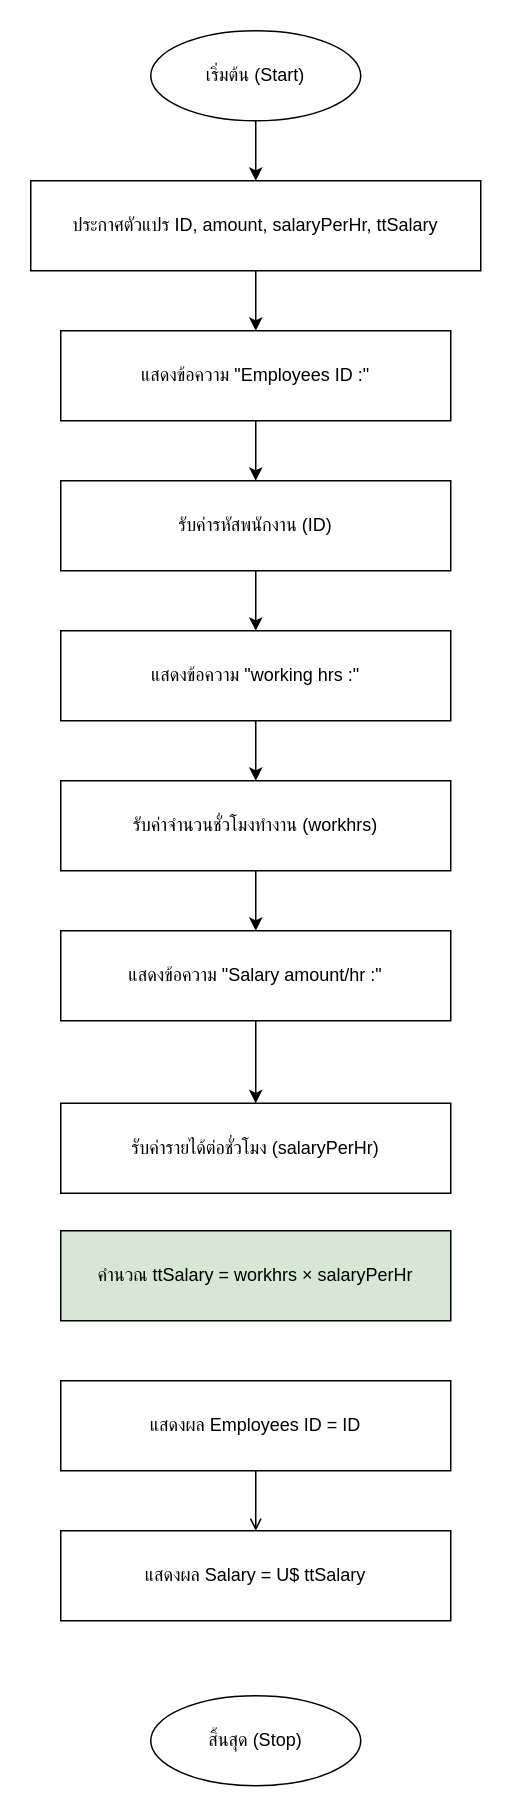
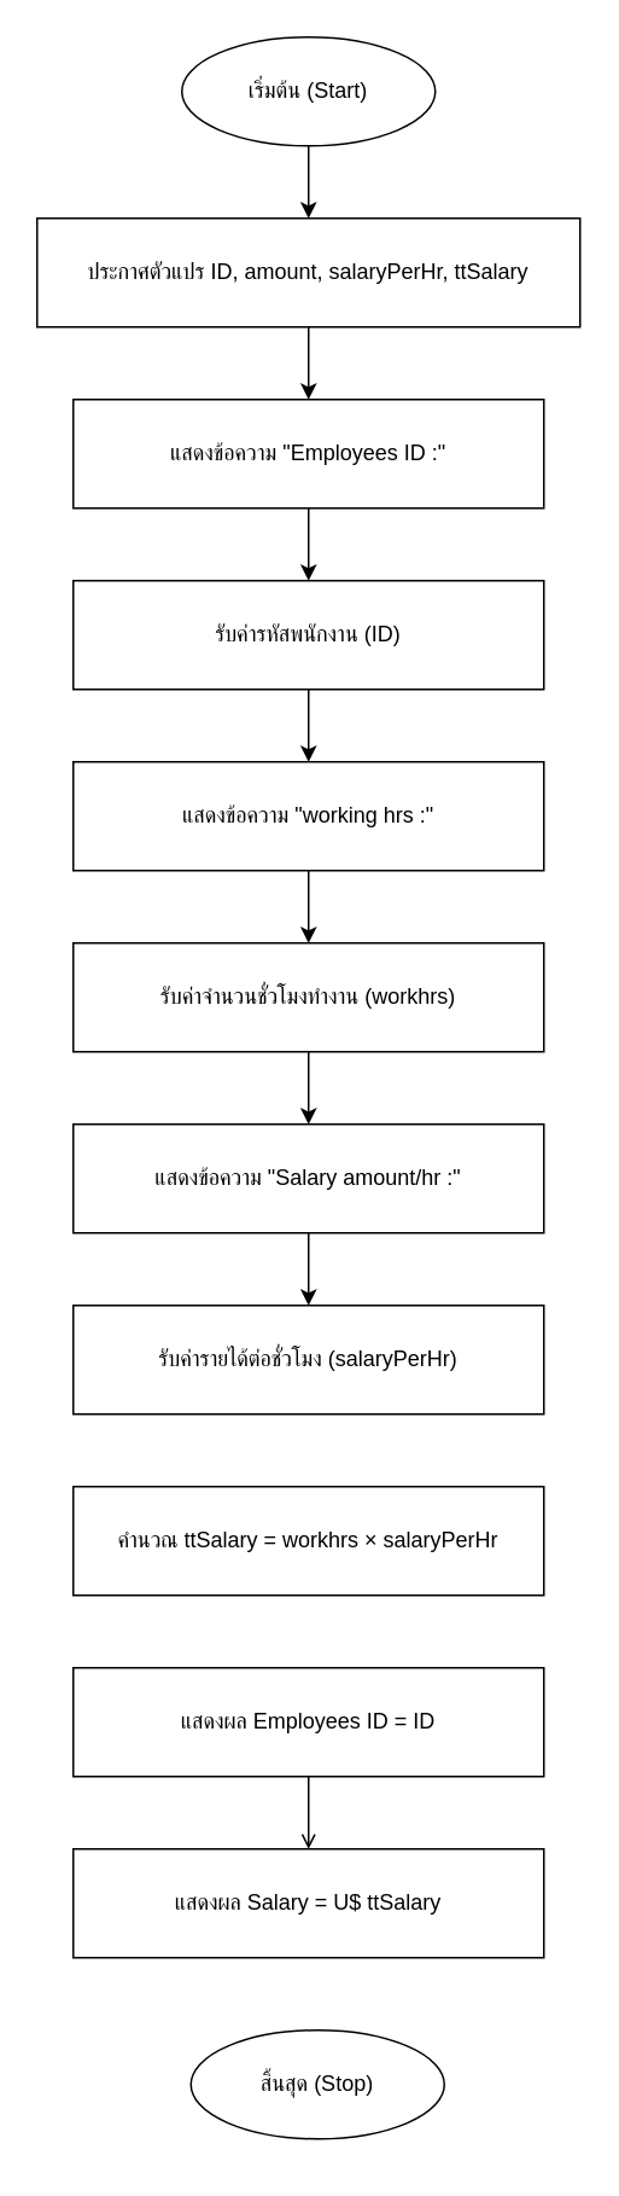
  <mxCell id="0" />
  <mxCell id="1" parent="0" />
  <mxCell id="2" value="เริ่มต้น (Start)" style="ellipse;whiteSpace=wrap;html=1;aspect=fixed;" vertex="1" parent="1"><mxGeometry x="100" y="20" width="140" height="60" as="geometry" /></mxCell>
  <mxCell id="3" value="ประกาศตัวแปร ID, amount, salaryPerHr, ttSalary" style="rounded=0;whiteSpace=wrap;html=1;" vertex="1" parent="1"><mxGeometry x="20" y="120" width="300" height="60" as="geometry" /></mxCell>
  <mxCell id="4" value="แสดงข้อความ &quot;Employees ID :&quot;" style="parallelogram;whiteSpace=wrap;html=1;" vertex="1" parent="1"><mxGeometry x="40" y="220" width="260" height="60" as="geometry" /></mxCell>
  <mxCell id="5" value="รับค่ารหัสพนักงาน (ID)" style="parallelogram;whiteSpace=wrap;html=1;" vertex="1" parent="1"><mxGeometry x="40" y="320" width="260" height="60" as="geometry" /></mxCell>
  <mxCell id="6" value="แสดงข้อความ &quot;working hrs :&quot;" style="parallelogram;whiteSpace=wrap;html=1;" vertex="1" parent="1"><mxGeometry x="40" y="420" width="260" height="60" as="geometry" /></mxCell>
  <mxCell id="7" value="รับค่าจำนวนชั่วโมงทำงาน (workhrs)" style="parallelogram;whiteSpace=wrap;html=1;" vertex="1" parent="1"><mxGeometry x="40" y="520" width="260" height="60" as="geometry" /></mxCell>
  <mxCell id="8" value="แสดงข้อความ &quot;Salary amount/hr :&quot;" style="parallelogram;whiteSpace=wrap;html=1;" vertex="1" parent="1"><mxGeometry x="40" y="620" width="260" height="60" as="geometry" /></mxCell>
- <mxCell id="9" value="รับค่ารายได้ต่อชั่วโมง (salaryPerHr)" style="parallelogram;whiteSpace=wrap;html=1;" vertex="1" parent="1"><mxGeometry x="40" y="735" width="260" height="60" as="geometry" /></mxCell>
- <mxCell id="10" value="คำนวณ ttSalary = workhrs × salaryPerHr" style="rounded=0;whiteSpace=wrap;html=1;fillColor=#d5e8d4;" vertex="1" parent="1"><mxGeometry x="40" y="820" width="260" height="60" as="geometry" /></mxCell>
+ <mxCell id="9" value="รับค่ารายได้ต่อชั่วโมง (salaryPerHr)" style="parallelogram;whiteSpace=wrap;html=1;" vertex="1" parent="1"><mxGeometry x="40" y="720" width="260" height="60" as="geometry" /></mxCell>
+ <mxCell id="10" value="คำนวณ ttSalary = workhrs × salaryPerHr" style="rounded=0;whiteSpace=wrap;html=1;" vertex="1" parent="1"><mxGeometry x="40" y="820" width="260" height="60" as="geometry" /></mxCell>
  <mxCell id="11" value="แสดงผล Employees ID = ID" style="parallelogram;whiteSpace=wrap;html=1;" vertex="1" parent="1"><mxGeometry x="40" y="920" width="260" height="60" as="geometry" /></mxCell>
  <mxCell id="12" value="แสดงผล Salary = U$ ttSalary" style="parallelogram;whiteSpace=wrap;html=1;" vertex="1" parent="1"><mxGeometry x="40" y="1020" width="260" height="60" as="geometry" /></mxCell>
- <mxCell id="13" value="สิ้นสุด (Stop)" style="ellipse;whiteSpace=wrap;html=1;aspect=fixed;" vertex="1" parent="1"><mxGeometry x="100" y="1130" width="140" height="60" as="geometry" /></mxCell>
+ <mxCell id="13" value="สิ้นสุด (Stop)" style="ellipse;whiteSpace=wrap;html=1;aspect=fixed;" vertex="1" parent="1"><mxGeometry x="105" y="1120" width="140" height="60" as="geometry" /></mxCell>
  <mxCell id="14" style="edgeStyle=orthogonalEdgeStyle;rounded=0;orthogonalLoop=1;jettySize=auto;html=1;" edge="1" parent="1" source="2" target="3"><mxGeometry relative="1" as="geometry" /></mxCell>
  <mxCell id="15" style="edgeStyle=orthogonalEdgeStyle;rounded=0;orthogonalLoop=1;jettySize=auto;html=1;" edge="1" parent="1" source="3" target="4"><mxGeometry relative="1" as="geometry" /></mxCell>
  <mxCell id="16" style="edgeStyle=orthogonalEdgeStyle;rounded=0;orthogonalLoop=1;jettySize=auto;html=1;" edge="1" parent="1" source="4" target="5"><mxGeometry relative="1" as="geometry" /></mxCell>
  <mxCell id="17" style="edgeStyle=orthogonalEdgeStyle;rounded=0;orthogonalLoop=1;jettySize=auto;html=1;" edge="1" parent="1" source="5" target="6"><mxGeometry relative="1" as="geometry" /></mxCell>
  <mxCell id="18" style="edgeStyle=orthogonalEdgeStyle;rounded=0;orthogonalLoop=1;jettySize=auto;html=1;" edge="1" parent="1" source="6" target="7"><mxGeometry relative="1" as="geometry" /></mxCell>
  <mxCell id="19" style="edgeStyle=orthogonalEdgeStyle;rounded=0;orthogonalLoop=1;jettySize=auto;html=1;" edge="1" parent="1" source="7" target="8"><mxGeometry relative="1" as="geometry" /></mxCell>
  <mxCell id="20" style="edgeStyle=orthogonalEdgeStyle;rounded=0;orthogonalLoop=1;jettySize=auto;html=1;" edge="1" parent="1" source="8" target="9"><mxGeometry relative="1" as="geometry" /></mxCell>
  <mxCell id="21" style="edgeStyle=orthogonalEdgeStyle;rounded=0;orthogonalLoop=1;jettySize=auto;html=1;endArrow=open;" edge="1" parent="1" source="11" target="12"><mxGeometry relative="1" as="geometry" /></mxCell>
